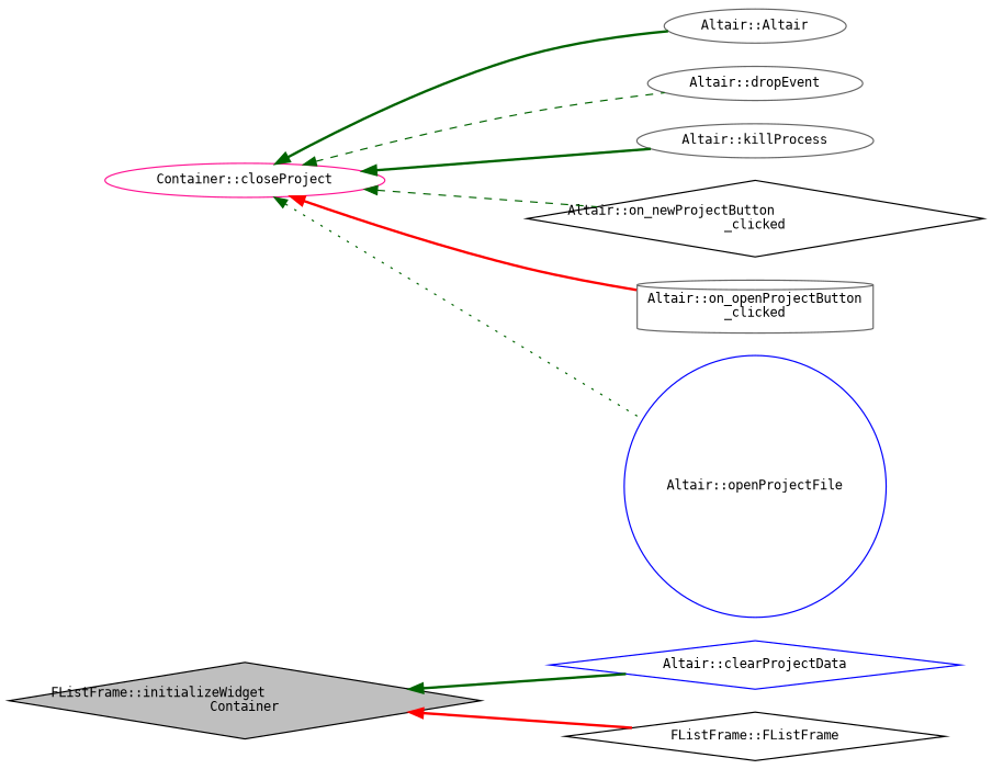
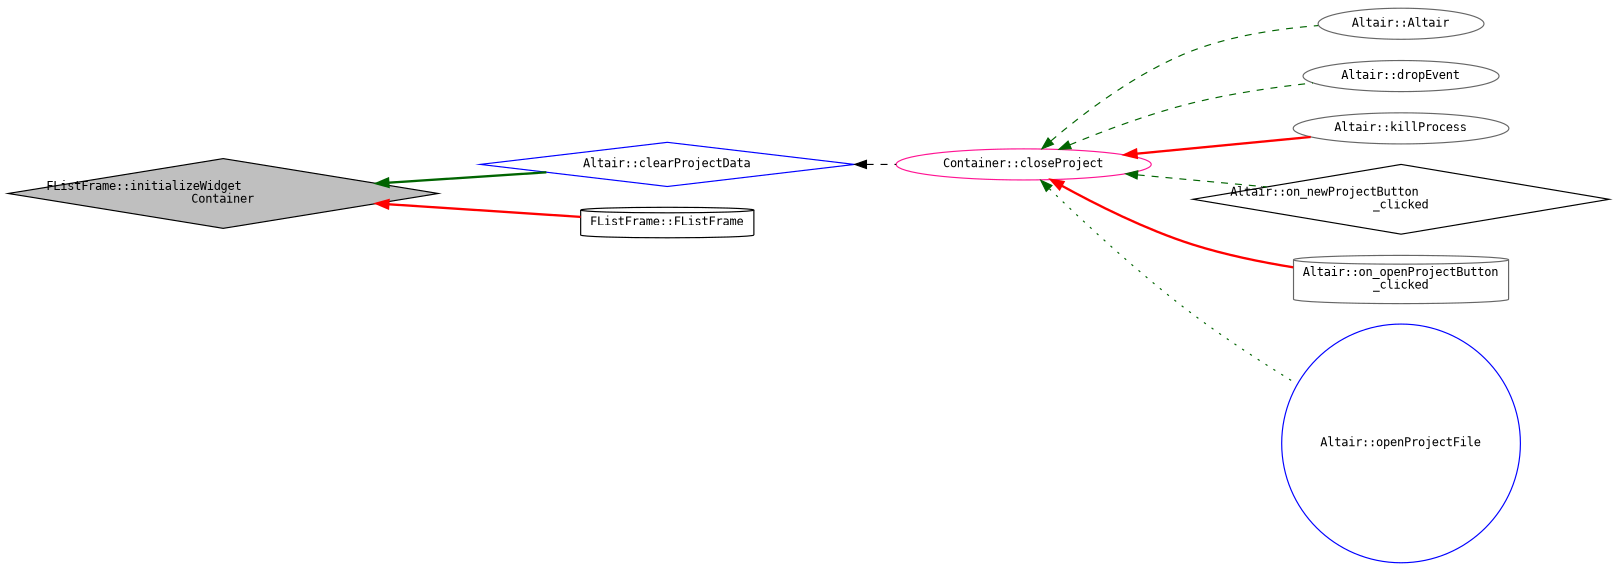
  digraph {
    fontname="DejaVu Sans Mono"
    rankdir=LR
    node [color=gray40 fillcolor=white fontname="DejaVu Sans Mono" fontsize=10 shape=ellipse style=filled]
    edge [color=darkgreen dir=back fontname="DejaVu Sans Mono" fontsize=10 labelfontname=Helvetica labelfontsize=10 style=bold]
    n1 [color=black fillcolor=grey75 fontcolor=black height=0.2 label="FListFrame::initializeWidget\lContainer" shape=diamond width=0.4]
    n2 [color=blue height=0.2 label="Altair::clearProjectData" shape=diamond width=0.4]
-   n3 [color=black height=0.2 label="FListFrame::FListFrame" shape=diamond width=0.4]
+   n3 [color=black height=0.2 label="FListFrame::FListFrame" shape=cylinder width=0.4]
    n4 [color=deeppink height=0.2 label="Container::closeProject" width=0.4]
    n5 [height=0.2 label="Altair::Altair" width=0.4]
    n6 [height=0.2 label="Altair::dropEvent" width=0.4]
    n7 [height=0.2 label="Altair::killProcess" width=0.4]
    n8 [color=black height=0.2 label="Altair::on_newProjectButton\l_clicked" shape=diamond width=0.4]
    n9 [height=0.2 label="Altair::on_openProjectButton\l_clicked" shape=cylinder width=0.4]
    n10 [color=blue height=0.2 label="Altair::openProjectFile" shape=circle width=0.4]
    n1 -> n2
    n1 -> n3 [color=red]
-   n4 -> n5
+   n2 -> n4 [color=black style=dashed]
+   n4 -> n5 [style=dashed]
    n4 -> n6 [style=dashed]
-   n4 -> n7
+   n4 -> n7 [color=red]
    n4 -> n8 [style=dashed]
    n4 -> n9 [color=red]
    n4 -> n10 [style=dotted]
  }
